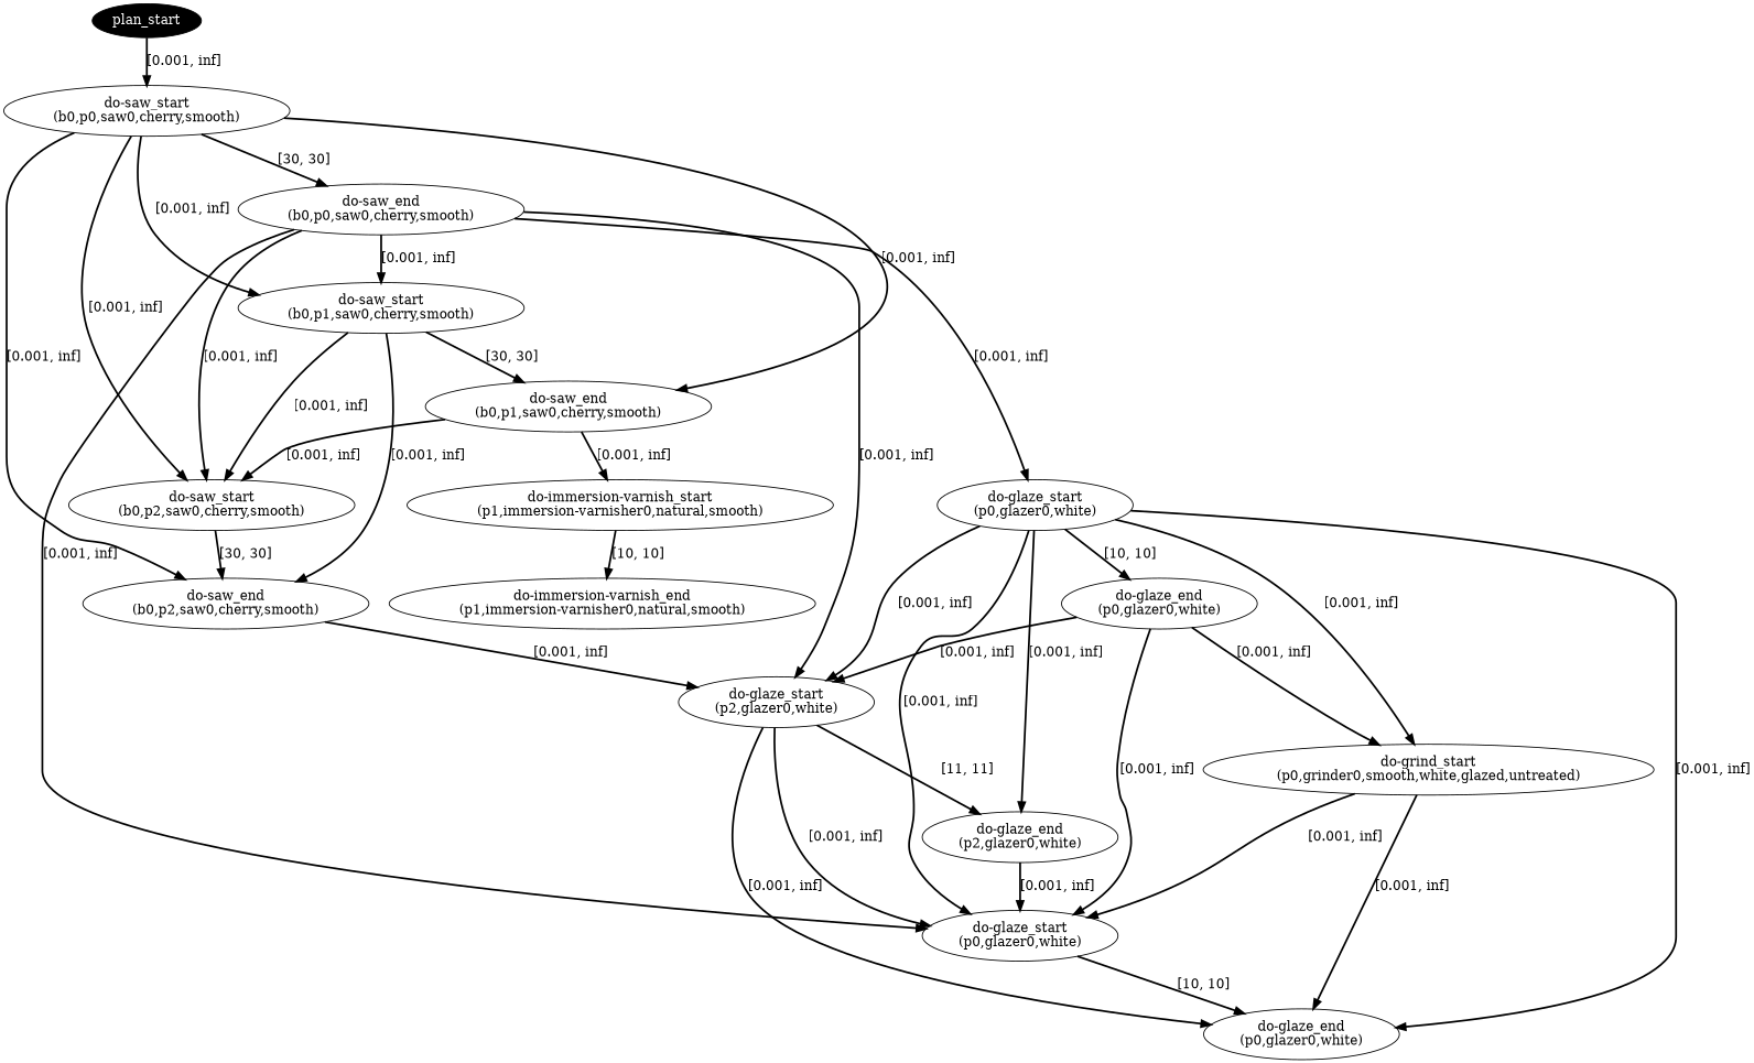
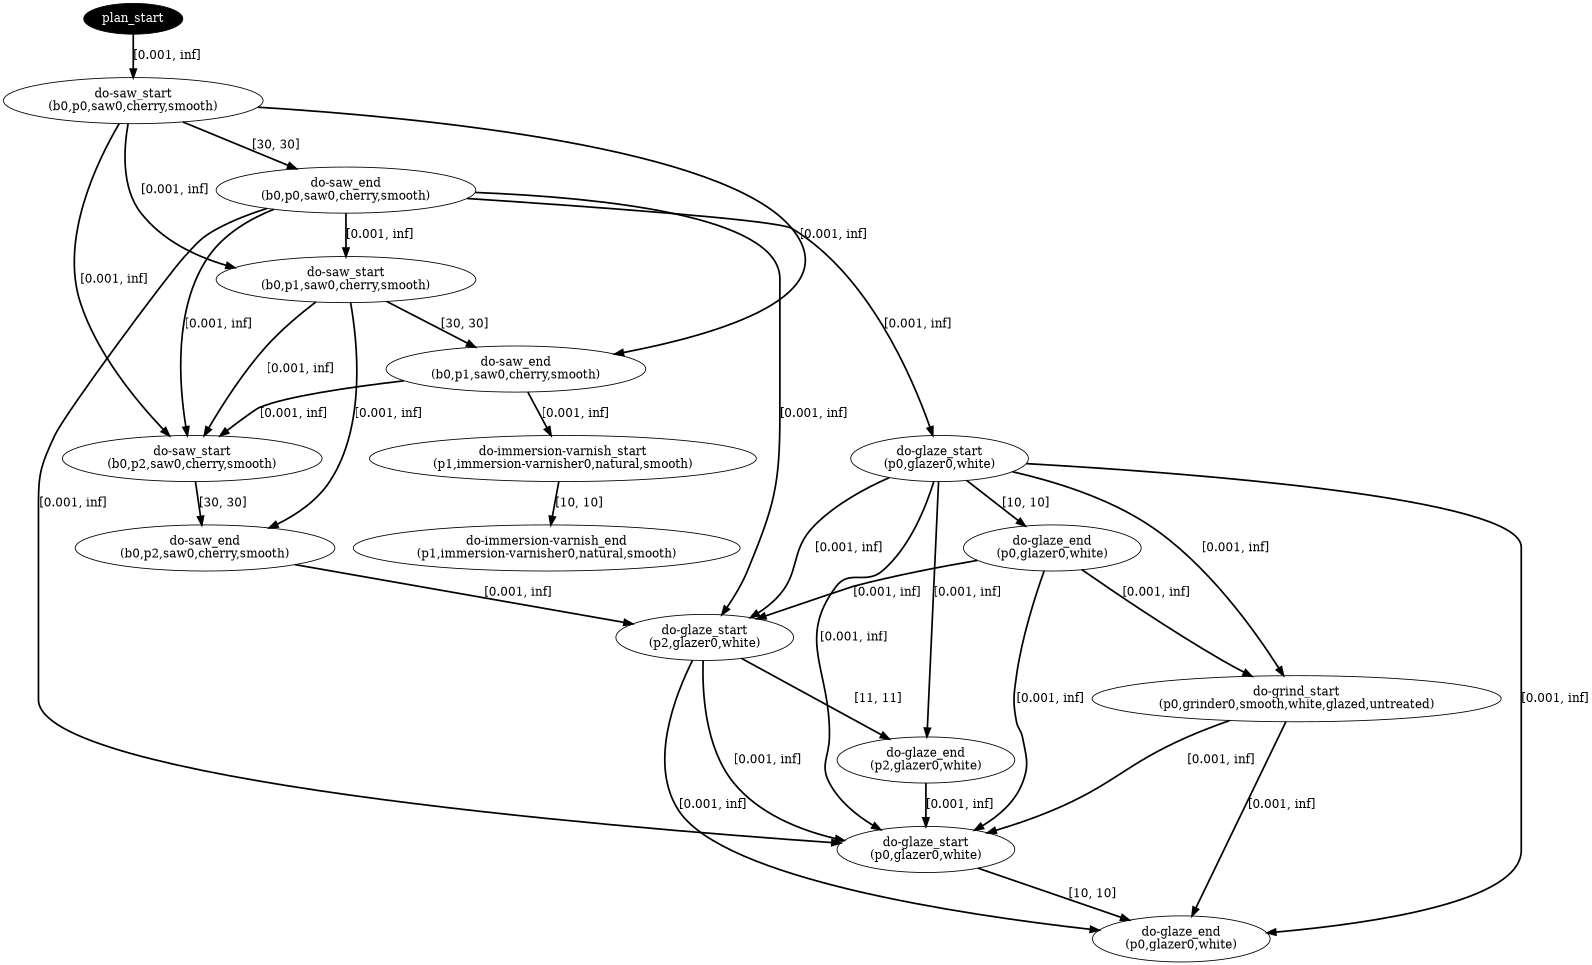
  digraph {
    edge [color=black penwidth=2]
    n1 [fillcolor=black fontcolor=white label=plan_start style=filled]
    n2 [label="do-saw_start\n(b0,p0,saw0,cherry,smooth)"]
    n3 [label="do-saw_end\n(b0,p0,saw0,cherry,smooth)"]
    n4 [label="do-saw_start\n(b0,p1,saw0,cherry,smooth)"]
    n5 [label="do-saw_end\n(b0,p1,saw0,cherry,smooth)"]
    n6 [label="do-saw_start\n(b0,p2,saw0,cherry,smooth)"]
    n7 [label="do-saw_end\n(b0,p2,saw0,cherry,smooth)"]
    n8 [label="do-glaze_start\n(p0,glazer0,white)"]
    n9 [label="do-glaze_start\n(p0,glazer0,white)"]
    n10 [label="do-glaze_start\n(p2,glazer0,white)"]
    n11 [label="do-immersion-varnish_start\n(p1,immersion-varnisher0,natural,smooth)"]
    n12 [label="do-grind_start\n(p0,grinder0,smooth,white,glazed,untreated)"]
    n13 [label="do-glaze_end\n(p0,glazer0,white)"]
    n14 [label="do-glaze_end\n(p2,glazer0,white)"]
    n15 [label="do-glaze_end\n(p0,glazer0,white)"]
    n16 [label="do-immersion-varnish_end\n(p1,immersion-varnisher0,natural,smooth)"]
    n1 -> n2 [label="[0.001, inf]"]
    n2 -> n3 [label="[30, 30]"]
    n2 -> n4 [label="[0.001, inf]"]
    n2 -> n5 [label="[0.001, inf]"]
    n2 -> n6 [label="[0.001, inf]"]
-   n2 -> n7 [label="[0.001, inf]"]
    n3 -> n4 [label="[0.001, inf]"]
    n3 -> n6 [label="[0.001, inf]"]
    n3 -> n8 [label="[0.001, inf]"]
    n3 -> n9 [label="[0.001, inf]"]
    n3 -> n10 [label="[0.001, inf]"]
    n4 -> n5 [label="[30, 30]"]
    n4 -> n6 [label="[0.001, inf]"]
    n4 -> n7 [label="[0.001, inf]"]
    n5 -> n6 [label="[0.001, inf]"]
    n5 -> n11 [label="[0.001, inf]"]
    n6 -> n7 [label="[30, 30]"]
    n7 -> n10 [label="[0.001, inf]"]
    n8 -> n9 [label="[0.001, inf]"]
    n8 -> n10 [label="[0.001, inf]"]
    n8 -> n12 [label="[0.001, inf]"]
    n8 -> n13 [label="[10, 10]"]
    n8 -> n14 [label="[0.001, inf]"]
    n8 -> n15 [label="[0.001, inf]"]
    n9 -> n15 [label="[10, 10]"]
    n10 -> n9 [label="[0.001, inf]"]
    n10 -> n14 [label="[11, 11]"]
    n10 -> n15 [label="[0.001, inf]"]
    n11 -> n16 [label="[10, 10]"]
    n12 -> n9 [label="[0.001, inf]"]
    n12 -> n15 [label="[0.001, inf]"]
    n13 -> n9 [label="[0.001, inf]"]
    n13 -> n10 [label="[0.001, inf]"]
    n13 -> n12 [label="[0.001, inf]"]
    n14 -> n9 [label="[0.001, inf]"]
  }
